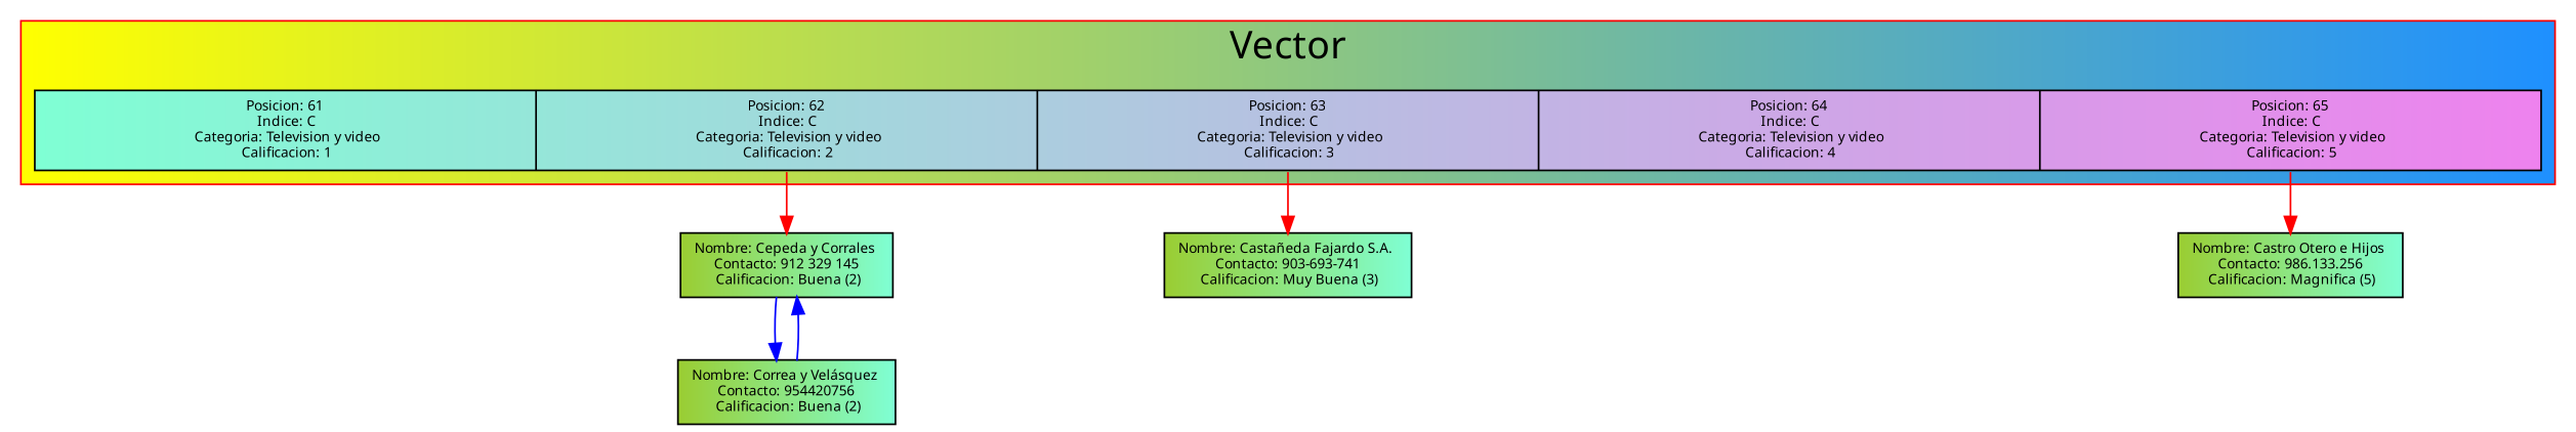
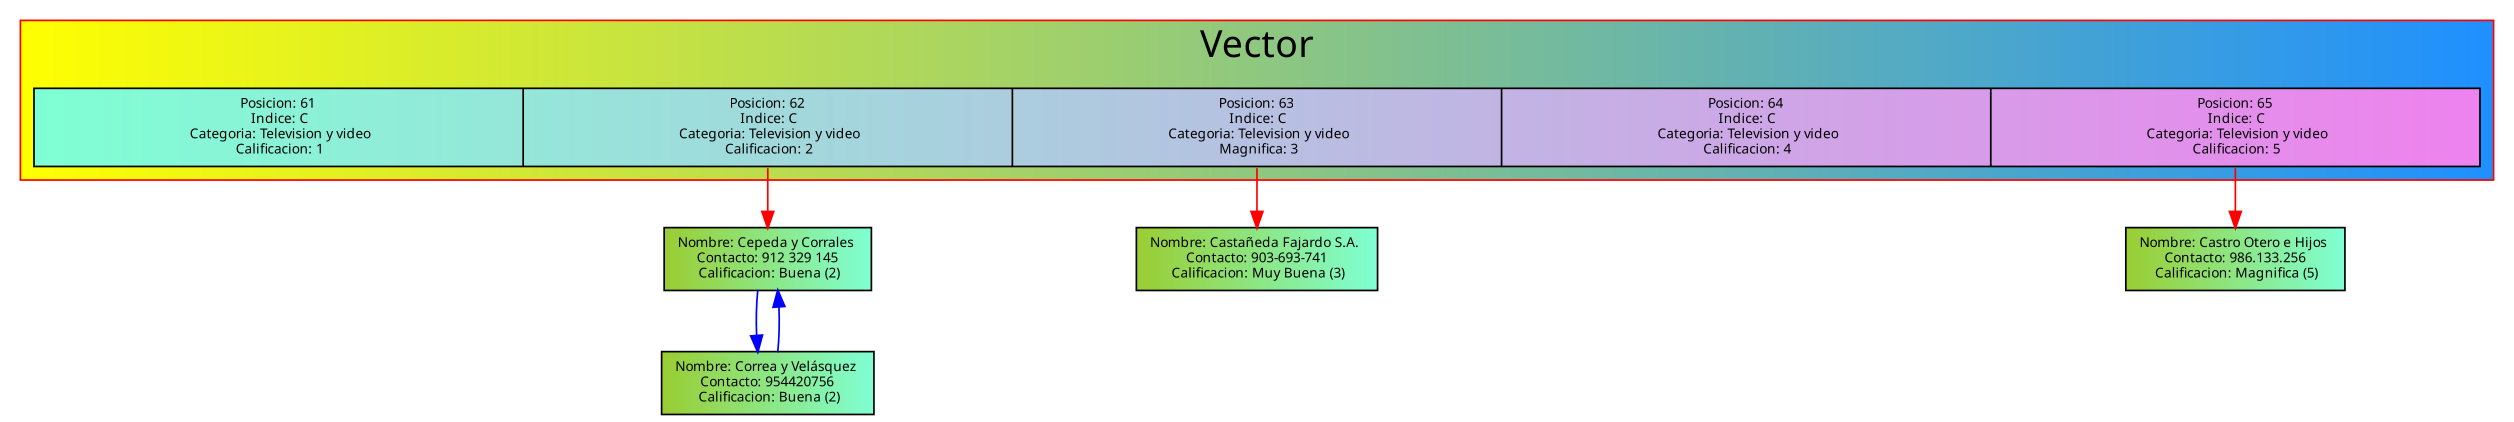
  digraph {
    color=red
    fontname=Verdana
    fontsize=22
    node [fillcolor="yellowgreen:aquamarine" fontname=Verdana fontsize=8 shape=record style=filled]
    edge [color=red]
-   n1 [fillcolor="aquamarine:violet" label="<60>Posicion: 61\n Indice: C\n Categoria: Television y video\n Calificacion: 1|<61>Posicion: 62\n Indice: C\n Categoria: Television y video\n Calificacion: 2|<62>Posicion: 63\n Indice: C\n Categoria: Television y video\n Calificacion: 3|<63>Posicion: 64\n Indice: C\n Categoria: Television y video\n Calificacion: 4|<64>Posicion: 65\n Indice: C\n Categoria: Television y video\n Calificacion: 5" width=20]
+   n1 [fillcolor="aquamarine:violet" label="<60>Posicion: 61\n Indice: C\n Categoria: Television y video\n Calificacion: 1|<61>Posicion: 62\n Indice: C\n Categoria: Television y video\n Calificacion: 2|<62>Posicion: 63\n Indice: C\n Categoria: Television y video\n Magnifica: 3|<63>Posicion: 64\n Indice: C\n Categoria: Television y video\n Calificacion: 4|<64>Posicion: 65\n Indice: C\n Categoria: Television y video\n Calificacion: 5" width=20]
    n2 [label="Nombre: Cepeda y Corrales \n Contacto: 912 329 145 \n Calificacion: Buena (2)"]
    n3 [label="Nombre: Castañeda Fajardo S.A. \n Contacto: 903-693-741 \n Calificacion: Muy Buena (3)"]
    n4 [label="Nombre: Castro Otero e Hijos \n Contacto: 986.133.256 \n Calificacion: Magnifica (5)"]
    n5 [label="Nombre: Correa y Velásquez \n Contacto: 954420756 \n Calificacion: Buena (2)"]
    subgraph cluster_1 {
      bgcolor="yellow:dodgerblue"
      label=Vector
      n1
    }
    n1 -> n2 [tailport=61]
    n1 -> n3 [tailport=62]
    n1 -> n4 [tailport=64]
    n2 -> n5 [color=blue]
    n5 -> n2 [color=blue]
  }
